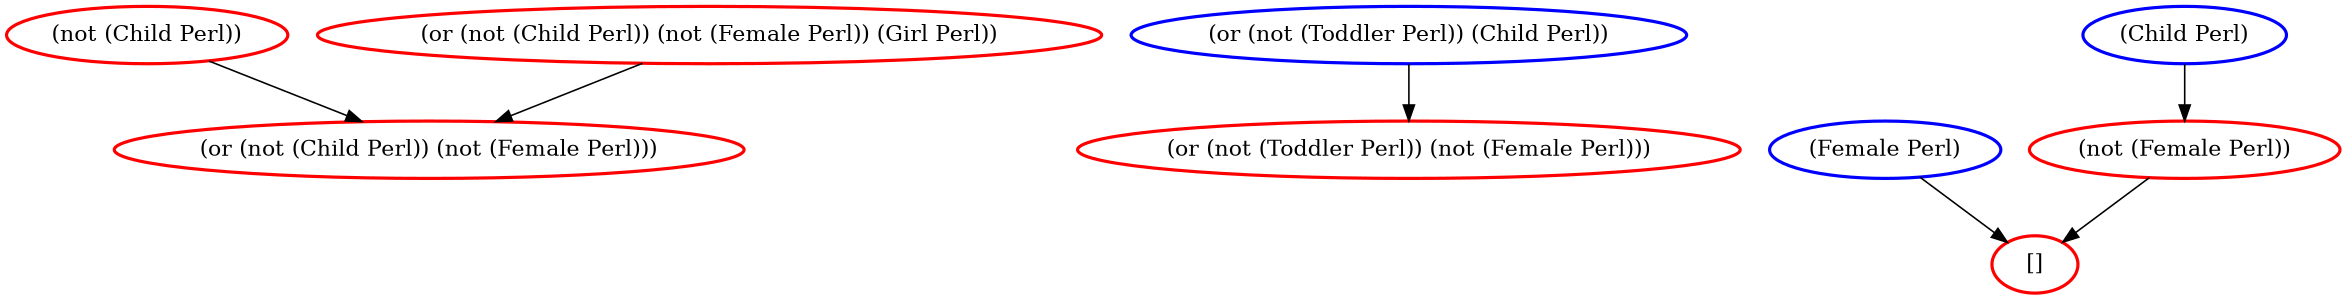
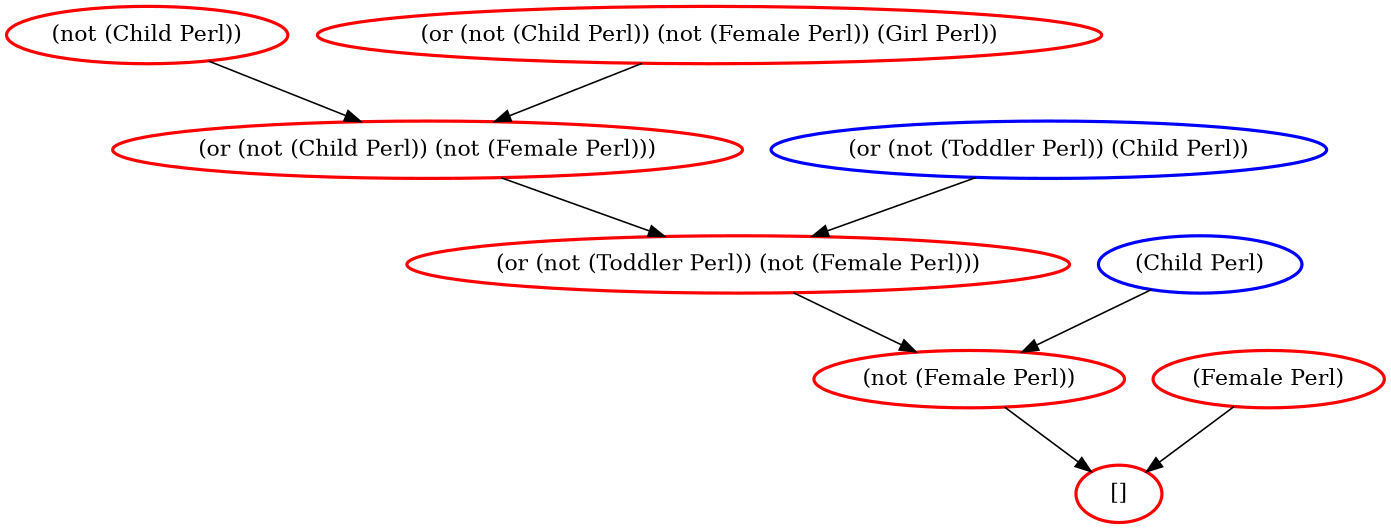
  digraph {
    node [color=red penwidth=2.0]
    n1 [label="(not (Child Perl))"]
    n2 [label="(or (not (Child Perl)) (not (Female Perl)))"]
    n3 [label="(or (not (Toddler Perl)) (not (Female Perl)))"]
    n4 [label="(or (not (Child Perl)) (not (Female Perl)) (Girl Perl))"]
    n5 [label="(not (Female Perl))"]
    n6 [color=blue label="(or (not (Toddler Perl)) (Child Perl))"]
    n7 [label="[]"]
    n8 [color=blue label="(Child Perl)"]
-   n9 [color=blue label="(Female Perl)"]
+   n9 [label="(Female Perl)"]
    n1 -> n2
+   n2 -> n3
+   n3 -> n5
    n4 -> n2
    n5 -> n7
    n6 -> n3
    n8 -> n5
    n9 -> n7
  }
